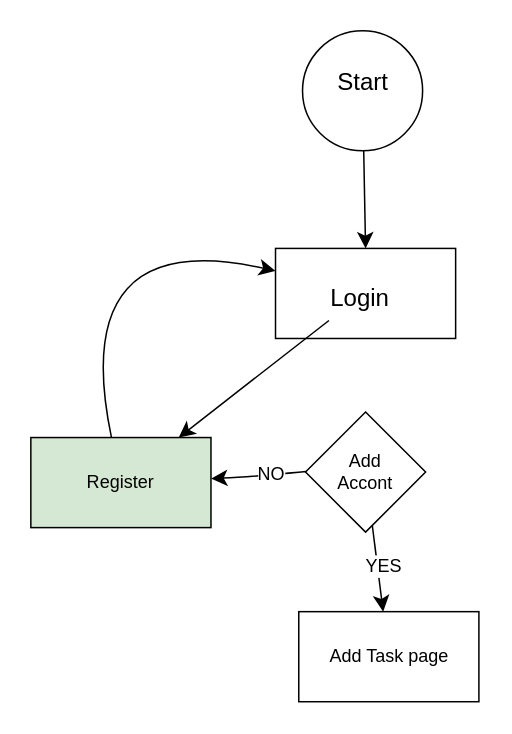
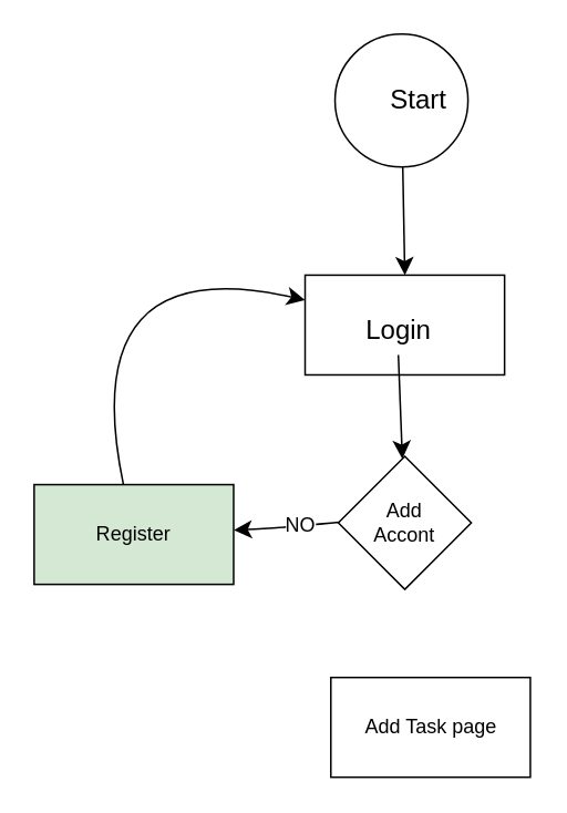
  <mxCell id="0" />
  <mxCell id="1" parent="0" />
  <mxCell id="2" value="" style="edgeStyle=none;curved=1;rounded=0;orthogonalLoop=1;jettySize=auto;html=1;fontSize=12;startSize=8;endSize=8;" edge="1" parent="1" source="8"><mxGeometry relative="1" as="geometry"><mxPoint x="189" y="225" as="targetPoint" /></mxGeometry></mxCell>
  <mxCell id="3" value="" style="ellipse;whiteSpace=wrap;html=1;" vertex="1" parent="1"><mxGeometry x="201" y="20" width="80" height="80" as="geometry" /></mxCell>
- <mxCell id="4" value="Start" style="text;html=1;align=center;verticalAlign=middle;resizable=0;points=[];autosize=1;strokeColor=none;fillColor=none;fontSize=16;" vertex="1" parent="1"><mxGeometry x="215" y="38" width="52" height="31" as="geometry" /></mxCell>
+ <mxCell id="4" value="Start" style="text;html=1;align=center;verticalAlign=middle;resizable=0;points=[];autosize=1;strokeColor=none;fillColor=none;fontSize=16;" vertex="1" parent="1"><mxGeometry x="225" y="43" width="52" height="31" as="geometry" /></mxCell>
  <mxCell id="5" value="" style="whiteSpace=wrap;html=1;" vertex="1" parent="1"><mxGeometry x="183" y="165" width="120" height="60" as="geometry" /></mxCell>
  <mxCell id="6" value="" style="edgeStyle=none;curved=1;rounded=0;orthogonalLoop=1;jettySize=auto;html=1;fontSize=12;startSize=8;endSize=8;entryX=0.5;entryY=0;entryDx=0;entryDy=0;" edge="1" parent="1" source="3" target="5"><mxGeometry relative="1" as="geometry"><mxPoint x="241" y="100" as="sourcePoint" /><mxPoint x="246" y="146" as="targetPoint" /></mxGeometry></mxCell>
- <mxCell id="7" value="" style="edgeStyle=none;curved=1;rounded=0;orthogonalLoop=1;jettySize=auto;html=1;fontSize=12;startSize=8;endSize=8;" edge="1" parent="1" source="8" target="14"><mxGeometry relative="1" as="geometry" /></mxCell>
+ <mxCell id="7" value="" style="edgeStyle=none;curved=1;rounded=0;orthogonalLoop=1;jettySize=auto;html=1;fontSize=12;startSize=8;endSize=8;" edge="1" parent="1" source="8" target="12"><mxGeometry relative="1" as="geometry" /></mxCell>
  <mxCell id="8" value="Login" style="text;html=1;align=center;verticalAlign=middle;resizable=0;points=[];autosize=1;strokeColor=none;fillColor=none;fontSize=16;rotation=0;" vertex="1" parent="1"><mxGeometry x="210" y="182" width="57" height="31" as="geometry" /></mxCell>
  <mxCell id="9" value="NO" style="edgeStyle=none;curved=1;rounded=0;orthogonalLoop=1;jettySize=auto;html=1;fontSize=12;startSize=8;endSize=8;" edge="1" parent="1" target="14"><mxGeometry relative="1" as="geometry"><mxPoint x="220" y="312" as="sourcePoint" /><Array as="points"><mxPoint x="171" y="317" /></Array></mxGeometry></mxCell>
- <mxCell id="10" value="" style="edgeStyle=none;curved=1;rounded=0;orthogonalLoop=1;jettySize=auto;html=1;fontSize=12;startSize=8;endSize=8;" edge="1" parent="1" source="12" target="15"><mxGeometry relative="1" as="geometry" /></mxCell>
- <mxCell id="11" value="YES" style="edgeLabel;html=1;align=center;verticalAlign=middle;resizable=0;points=[];fontSize=12;" vertex="1" connectable="0" parent="10"><mxGeometry x="-0.034" y="4" relative="1" as="geometry"><mxPoint as="offset" /></mxGeometry></mxCell>
  <mxCell id="12" value="Add&lt;div&gt;Accont&lt;/div&gt;" style="rhombus;whiteSpace=wrap;html=1;" vertex="1" parent="1"><mxGeometry x="203" y="274" width="80" height="80" as="geometry" /></mxCell>
  <mxCell id="13" style="edgeStyle=none;curved=1;rounded=0;orthogonalLoop=1;jettySize=auto;html=1;entryX=0;entryY=0.25;entryDx=0;entryDy=0;fontSize=12;startSize=8;endSize=8;" edge="1" parent="1" source="14" target="5"><mxGeometry relative="1" as="geometry"><Array as="points"><mxPoint x="44" y="149" /></Array></mxGeometry></mxCell>
  <mxCell id="14" value="Register" style="whiteSpace=wrap;html=1;fillColor=#d5e8d4;" vertex="1" parent="1"><mxGeometry x="20" y="291" width="120" height="60" as="geometry" /></mxCell>
  <mxCell id="15" value="Add Task page" style="whiteSpace=wrap;html=1;" vertex="1" parent="1"><mxGeometry x="198.5" y="407" width="120" height="60" as="geometry" /></mxCell>
